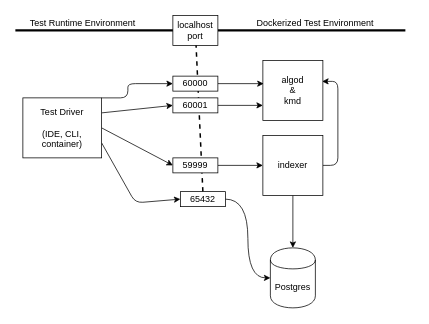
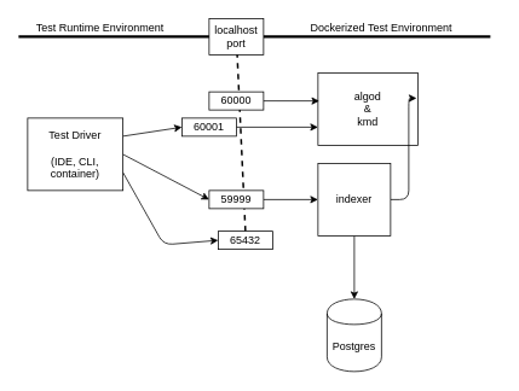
  <mxCell id="0" />
  <mxCell id="1" parent="0" />
  <mxCell id="2" value="Dockerized Test Environment" style="text;html=1;strokeColor=none;fillColor=none;align=center;verticalAlign=middle;whiteSpace=wrap;rounded=0;" parent="1" vertex="1"><mxGeometry x="290" y="20" width="260" height="20" as="geometry" /></mxCell>
- <mxCell id="3" value="algod&lt;br&gt;&amp;amp;&lt;br&gt;kmd" style="whiteSpace=wrap;html=1;aspect=fixed;" parent="1" vertex="1"><mxGeometry x="350" y="80" width="80" height="80" as="geometry" /></mxCell>
+ <mxCell id="3" value="algod&lt;br&gt;&amp;amp;&lt;br&gt;kmd" style="whiteSpace=wrap;html=1;aspect=fixed;" parent="1" vertex="1"><mxGeometry x="350" y="80" width="110" height="80" as="geometry" /></mxCell>
  <mxCell id="4" value="" style="endArrow=none;dashed=1;html=1;strokeWidth=2;exitX=0.5;exitY=0;exitDx=0;exitDy=0;" parent="1" source="12" edge="1"><mxGeometry width="50" height="50" relative="1" as="geometry"><mxPoint x="260" y="550" as="sourcePoint" /><mxPoint x="260" y="40" as="targetPoint" /></mxGeometry></mxCell>
  <mxCell id="5" value="Test Runtime Environment" style="text;html=1;strokeColor=none;fillColor=none;align=center;verticalAlign=middle;whiteSpace=wrap;rounded=0;" parent="1" vertex="1"><mxGeometry x="20" y="20" width="180" height="20" as="geometry" /></mxCell>
  <mxCell id="6" value="Postgres" style="shape=cylinder;whiteSpace=wrap;html=1;boundedLbl=1;backgroundOutline=1;" parent="1" vertex="1"><mxGeometry x="360" y="330" width="60" height="80" as="geometry" /></mxCell>
  <mxCell id="7" style="edgeStyle=orthogonalEdgeStyle;rounded=0;orthogonalLoop=1;jettySize=auto;html=1;strokeWidth=1;entryX=0;entryY=0.75;entryDx=0;entryDy=0;" parent="1" source="8" target="3" edge="1"><mxGeometry relative="1" as="geometry" /></mxCell>
- <mxCell id="8" value="60001" style="rounded=0;whiteSpace=wrap;html=1;" parent="1" vertex="1"><mxGeometry x="230" y="130" width="60" height="20" as="geometry" /></mxCell>
+ <mxCell id="8" value="60001" style="rounded=0;whiteSpace=wrap;html=1;" parent="1" vertex="1"><mxGeometry x="200" y="130" width="60" height="20" as="geometry" /></mxCell>
  <mxCell id="9" style="edgeStyle=orthogonalEdgeStyle;rounded=0;orthogonalLoop=1;jettySize=auto;html=1;exitX=1;exitY=0.5;exitDx=0;exitDy=0;entryX=0.013;entryY=0.388;entryDx=0;entryDy=0;entryPerimeter=0;strokeWidth=1;" parent="1" source="10" target="3" edge="1"><mxGeometry relative="1" as="geometry" /></mxCell>
  <mxCell id="10" value="60000" style="rounded=0;whiteSpace=wrap;html=1;" parent="1" vertex="1"><mxGeometry x="230" y="101" width="60" height="20" as="geometry" /></mxCell>
- <mxCell id="11" style="edgeStyle=orthogonalEdgeStyle;curved=1;orthogonalLoop=1;jettySize=auto;html=1;entryX=0;entryY=0.5;entryDx=0;entryDy=0;strokeWidth=1;" parent="1" source="12" target="6" edge="1"><mxGeometry relative="1" as="geometry" /></mxCell>
  <mxCell id="12" value="65432" style="rounded=0;whiteSpace=wrap;html=1;" parent="1" vertex="1"><mxGeometry x="240" y="255" width="60" height="20" as="geometry" /></mxCell>
- <mxCell id="13" style="edgeStyle=none;html=1;exitX=1;exitY=0;exitDx=0;exitDy=0;entryX=0;entryY=0.5;entryDx=0;entryDy=0;" edge="1" parent="1" source="17" target="10"><mxGeometry relative="1" as="geometry"><Array as="points"><mxPoint x="170" y="130" /><mxPoint x="170" y="111" /></Array></mxGeometry></mxCell>
  <mxCell id="14" style="edgeStyle=none;html=1;exitX=1;exitY=0.25;exitDx=0;exitDy=0;entryX=0;entryY=0.5;entryDx=0;entryDy=0;" edge="1" parent="1" source="17" target="8"><mxGeometry relative="1" as="geometry" /></mxCell>
  <mxCell id="15" style="edgeStyle=none;html=1;exitX=1;exitY=0.5;exitDx=0;exitDy=0;entryX=0;entryY=0.5;entryDx=0;entryDy=0;" edge="1" parent="1" source="17" target="22"><mxGeometry relative="1" as="geometry" /></mxCell>
  <mxCell id="16" style="edgeStyle=none;html=1;exitX=1;exitY=0.75;exitDx=0;exitDy=0;entryX=0;entryY=0.5;entryDx=0;entryDy=0;" edge="1" parent="1" source="17" target="12"><mxGeometry relative="1" as="geometry"><Array as="points"><mxPoint x="180" y="270" /></Array></mxGeometry></mxCell>
  <mxCell id="17" value="Test Driver&lt;br&gt;&lt;br&gt;(IDE, CLI, container)" style="whiteSpace=wrap;html=1;aspect=fixed;" parent="1" vertex="1"><mxGeometry x="30" y="130" width="105" height="80" as="geometry" /></mxCell>
  <mxCell id="18" value="" style="endArrow=none;html=1;strokeWidth=3;" parent="1" source="19" edge="1"><mxGeometry width="50" height="50" relative="1" as="geometry"><mxPoint x="20" y="40" as="sourcePoint" /><mxPoint x="540" y="40" as="targetPoint" /></mxGeometry></mxCell>
  <mxCell id="19" value="localhost&lt;br&gt;port" style="rounded=0;whiteSpace=wrap;html=1;" parent="1" vertex="1"><mxGeometry x="230" y="20" width="60" height="40" as="geometry" /></mxCell>
  <mxCell id="20" value="" style="endArrow=none;html=1;strokeWidth=3;" parent="1" target="19" edge="1"><mxGeometry width="50" height="50" relative="1" as="geometry"><mxPoint x="20" y="40" as="sourcePoint" /><mxPoint x="540" y="40" as="targetPoint" /></mxGeometry></mxCell>
  <mxCell id="21" style="edgeStyle=orthogonalEdgeStyle;rounded=1;orthogonalLoop=1;jettySize=auto;html=1;entryX=0;entryY=0.5;entryDx=0;entryDy=0;" parent="1" source="22" target="25" edge="1"><mxGeometry relative="1" as="geometry" /></mxCell>
  <mxCell id="22" value="59999" style="rounded=0;whiteSpace=wrap;html=1;" parent="1" vertex="1"><mxGeometry x="230" y="210" width="60" height="20" as="geometry" /></mxCell>
  <mxCell id="23" style="edgeStyle=orthogonalEdgeStyle;orthogonalLoop=1;jettySize=auto;html=1;entryX=0.988;entryY=0.35;entryDx=0;entryDy=0;entryPerimeter=0;rounded=1;" parent="1" source="25" target="3" edge="1"><mxGeometry relative="1" as="geometry"><Array as="points"><mxPoint x="450" y="220" /><mxPoint x="450" y="108" /></Array></mxGeometry></mxCell>
  <mxCell id="24" style="edgeStyle=none;html=1;exitX=0.5;exitY=1;exitDx=0;exitDy=0;entryX=0.5;entryY=0;entryDx=0;entryDy=0;" parent="1" source="25" target="6" edge="1"><mxGeometry relative="1" as="geometry" /></mxCell>
  <mxCell id="25" value="indexer&lt;span style=&quot;color: rgba(0 , 0 , 0 , 0) ; font-family: monospace ; font-size: 0px&quot;&gt;%3CmxGraphModel%3E%3Croot%3E%3CmxCell%20id%3D%220%22%2F%3E%3CmxCell%20id%3D%221%22%20parent%3D%220%22%2F%3E%3CmxCell%20id%3D%222%22%20value%3D%22algod%26lt%3Bbr%26gt%3B%26amp%3Bamp%3B%26lt%3Bbr%26gt%3Bkmd%22%20style%3D%22whiteSpace%3Dwrap%3Bhtml%3D1%3Baspect%3Dfixed%3B%22%20vertex%3D%221%22%20parent%3D%221%22%3E%3CmxGeometry%20x%3D%22480%22%20y%3D%22280%22%20width%3D%2280%22%20height%3D%2280%22%20as%3D%22geometry%22%2F%3E%3C%2FmxCell%3E%3C%2Froot%3E%3C%2FmxGraphModel%3E&lt;/span&gt;" style="whiteSpace=wrap;html=1;aspect=fixed;" parent="1" vertex="1"><mxGeometry x="350" y="180" width="80" height="80" as="geometry" /></mxCell>
